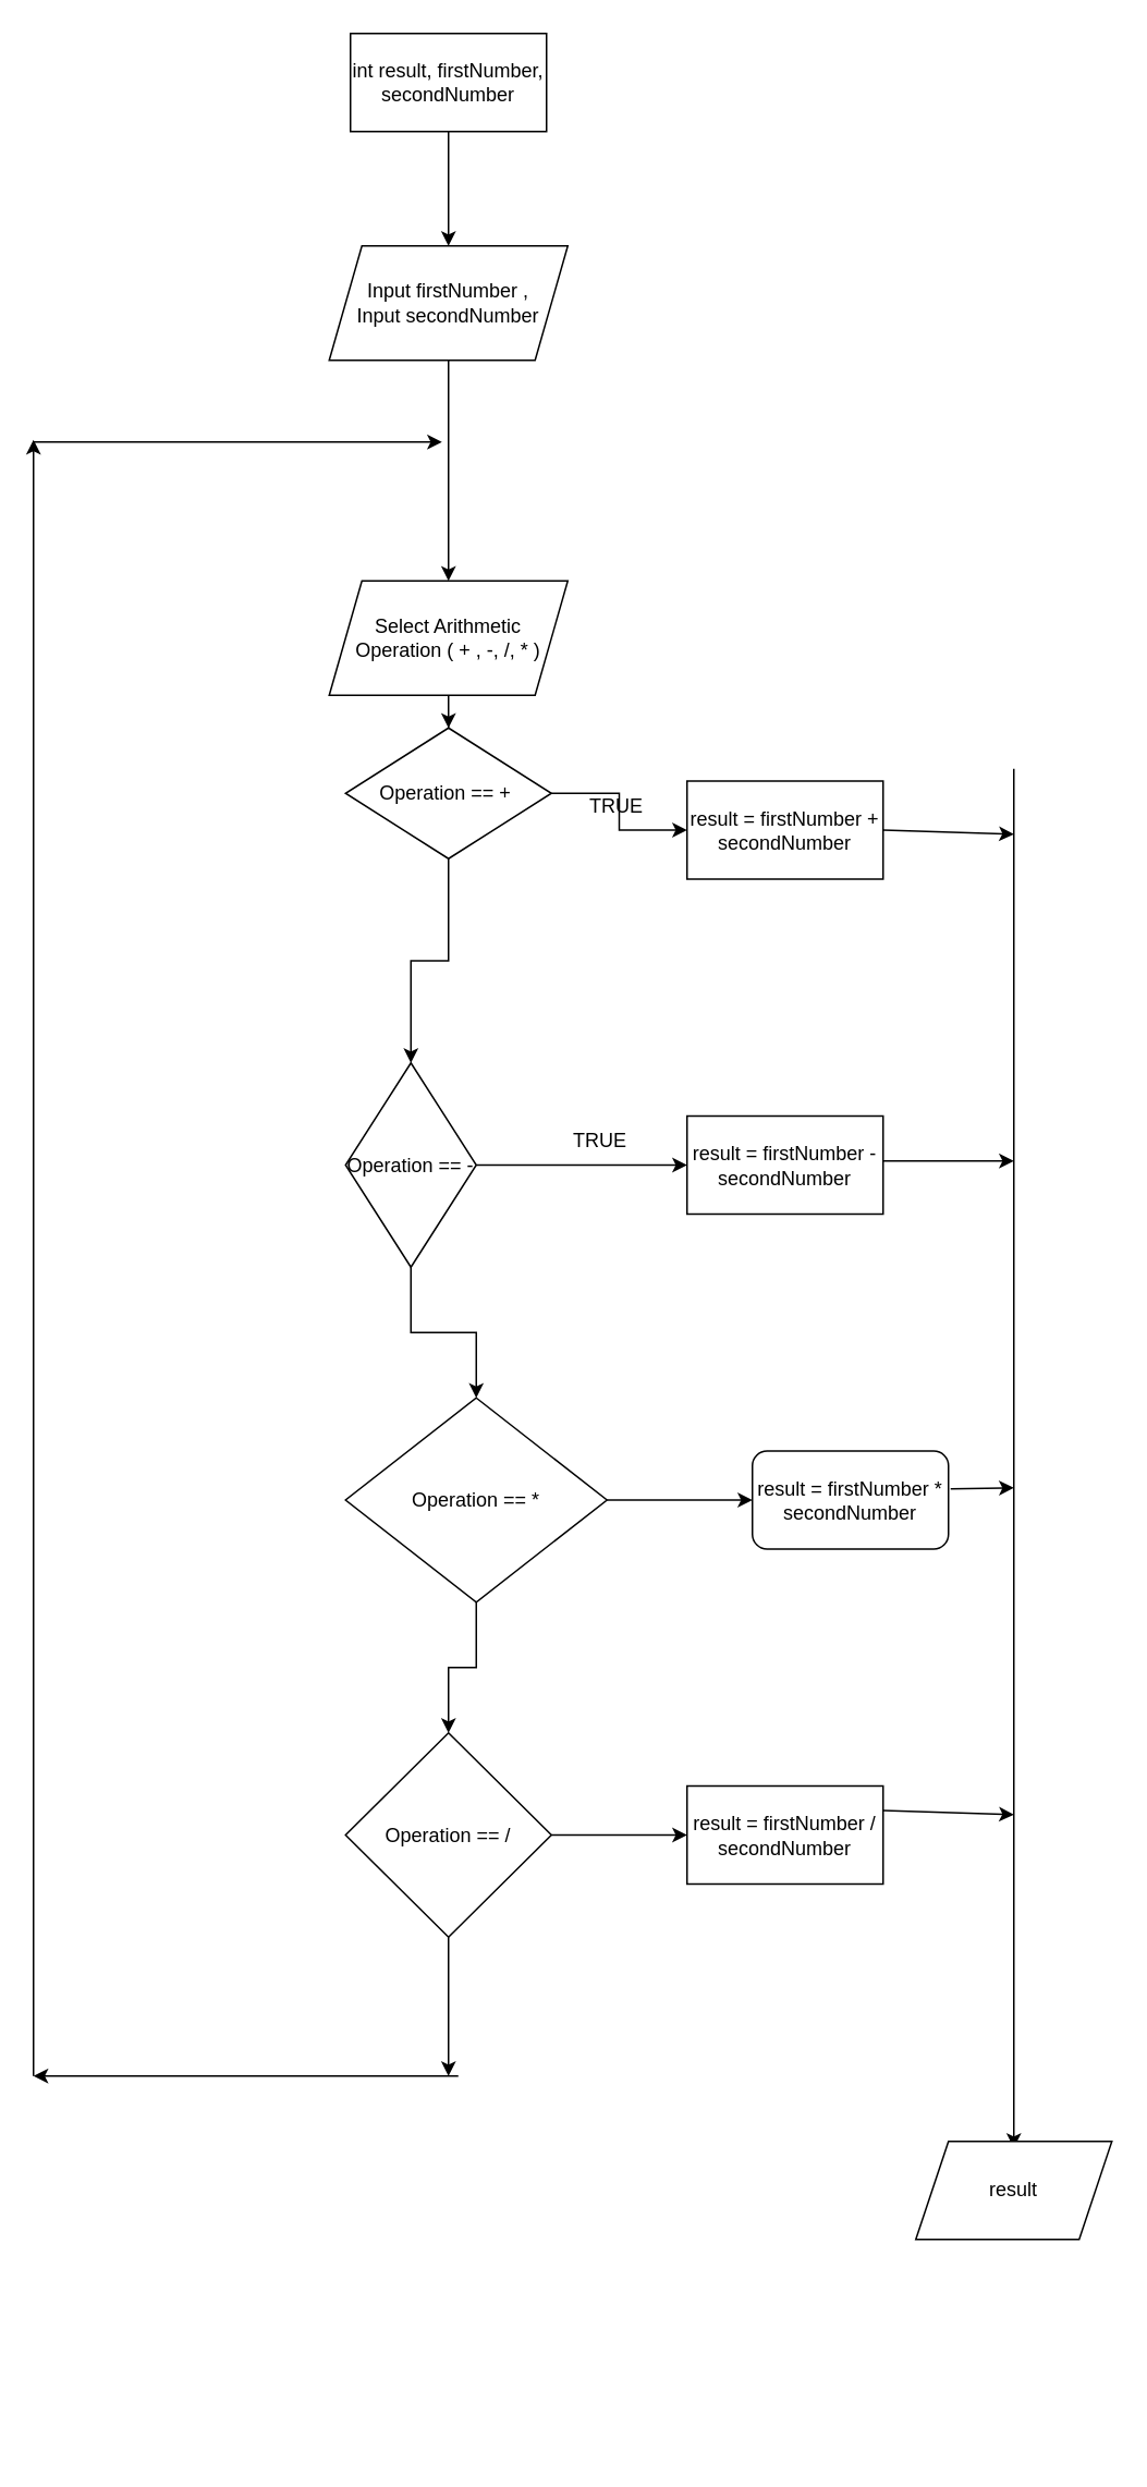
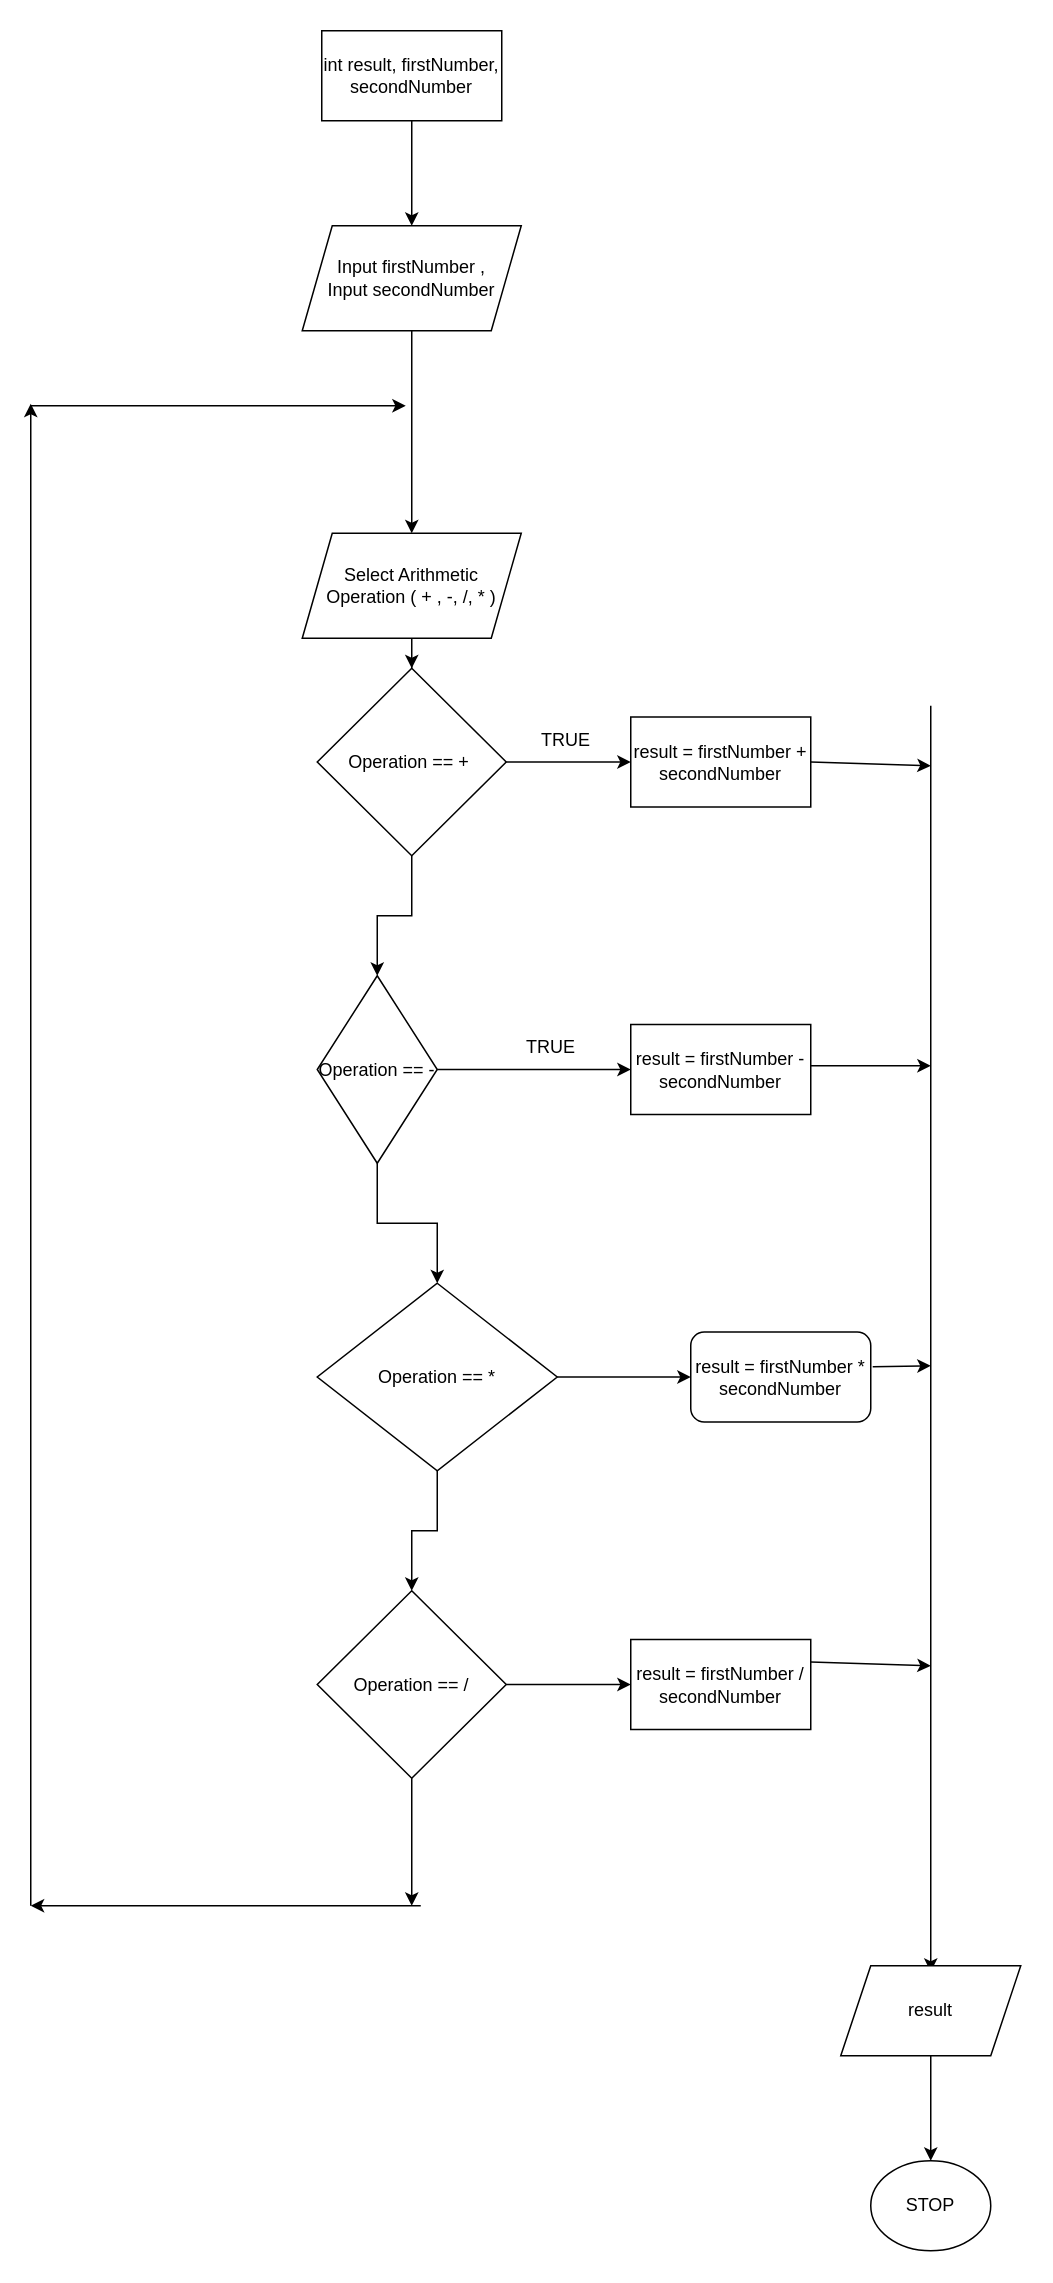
  <mxCell id="0" />
  <mxCell id="1" parent="0" />
  <mxCell id="2" value="" style="edgeStyle=orthogonalEdgeStyle;rounded=0;orthogonalLoop=1;jettySize=auto;html=1;" edge="1" parent="1" source="3" target="5"><mxGeometry relative="1" as="geometry" /></mxCell>
  <mxCell id="3" value="Input firstNumber ,&lt;br&gt;Input secondNumber" style="shape=parallelogram;perimeter=parallelogramPerimeter;whiteSpace=wrap;html=1;fixedSize=1;" vertex="1" parent="1"><mxGeometry x="201" y="150" width="146" height="70" as="geometry" /></mxCell>
  <mxCell id="4" value="" style="edgeStyle=orthogonalEdgeStyle;rounded=0;orthogonalLoop=1;jettySize=auto;html=1;" edge="1" parent="1" source="5" target="8"><mxGeometry relative="1" as="geometry" /></mxCell>
  <mxCell id="5" value="Select Arithmetic Operation ( + , -, /, * )" style="shape=parallelogram;perimeter=parallelogramPerimeter;whiteSpace=wrap;html=1;fixedSize=1;" vertex="1" parent="1"><mxGeometry x="201" y="355" width="146" height="70" as="geometry" /></mxCell>
  <mxCell id="6" value="" style="edgeStyle=orthogonalEdgeStyle;rounded=0;orthogonalLoop=1;jettySize=auto;html=1;" edge="1" parent="1" source="8" target="9"><mxGeometry relative="1" as="geometry" /></mxCell>
  <mxCell id="7" value="" style="edgeStyle=orthogonalEdgeStyle;rounded=0;orthogonalLoop=1;jettySize=auto;html=1;" edge="1" parent="1" source="8" target="15"><mxGeometry relative="1" as="geometry" /></mxCell>
- <mxCell id="8" value="Operation == +&amp;nbsp;" style="rhombus;whiteSpace=wrap;html=1;" vertex="1" parent="1"><mxGeometry x="211" y="445" width="126" height="80" as="geometry" /></mxCell>
+ <mxCell id="8" value="Operation == +&amp;nbsp;" style="rhombus;whiteSpace=wrap;html=1;" vertex="1" parent="1"><mxGeometry x="211" y="445" width="126" height="125" as="geometry" /></mxCell>
  <mxCell id="9" value="result = firstNumber + secondNumber" style="whiteSpace=wrap;html=1;" vertex="1" parent="1"><mxGeometry x="420" y="477.5" width="120" height="60" as="geometry" /></mxCell>
  <mxCell id="10" value="" style="edgeStyle=orthogonalEdgeStyle;rounded=0;orthogonalLoop=1;jettySize=auto;html=1;" edge="1" parent="1" source="11" target="3"><mxGeometry relative="1" as="geometry" /></mxCell>
  <mxCell id="11" value="int result, firstNumber, secondNumber" style="whiteSpace=wrap;html=1;" vertex="1" parent="1"><mxGeometry x="214" y="20" width="120" height="60" as="geometry" /></mxCell>
  <mxCell id="12" value="TRUE" style="text;html=1;strokeColor=none;fillColor=none;align=center;verticalAlign=middle;whiteSpace=wrap;rounded=0;" vertex="1" parent="1"><mxGeometry x="347" y="478" width="60" height="30" as="geometry" /></mxCell>
  <mxCell id="13" value="" style="edgeStyle=orthogonalEdgeStyle;rounded=0;orthogonalLoop=1;jettySize=auto;html=1;" edge="1" parent="1" source="15" target="16"><mxGeometry relative="1" as="geometry" /></mxCell>
  <mxCell id="14" value="" style="edgeStyle=orthogonalEdgeStyle;rounded=0;orthogonalLoop=1;jettySize=auto;html=1;" edge="1" parent="1" source="15" target="20"><mxGeometry relative="1" as="geometry" /></mxCell>
  <mxCell id="15" value="Operation == -" style="rhombus;whiteSpace=wrap;html=1;" vertex="1" parent="1"><mxGeometry x="211" y="650" width="80" height="125" as="geometry" /></mxCell>
  <mxCell id="16" value="result = firstNumber - secondNumber" style="whiteSpace=wrap;html=1;" vertex="1" parent="1"><mxGeometry x="420" y="682.5" width="120" height="60" as="geometry" /></mxCell>
  <mxCell id="17" value="TRUE" style="text;html=1;strokeColor=none;fillColor=none;align=center;verticalAlign=middle;whiteSpace=wrap;rounded=0;" vertex="1" parent="1"><mxGeometry x="337" y="683" width="60" height="30" as="geometry" /></mxCell>
  <mxCell id="18" value="" style="edgeStyle=orthogonalEdgeStyle;rounded=0;orthogonalLoop=1;jettySize=auto;html=1;" edge="1" parent="1" source="20" target="21"><mxGeometry relative="1" as="geometry" /></mxCell>
  <mxCell id="19" value="" style="edgeStyle=orthogonalEdgeStyle;rounded=0;orthogonalLoop=1;jettySize=auto;html=1;" edge="1" parent="1" source="20" target="24"><mxGeometry relative="1" as="geometry" /></mxCell>
  <mxCell id="20" value="Operation == *" style="rhombus;whiteSpace=wrap;html=1;" vertex="1" parent="1"><mxGeometry x="211" y="855" width="160" height="125" as="geometry" /></mxCell>
  <mxCell id="21" value="result = firstNumber * secondNumber" style="rounded=1;whiteSpace=wrap;html=1;" vertex="1" parent="1"><mxGeometry x="460" y="887.5" width="120" height="60" as="geometry" /></mxCell>
  <mxCell id="22" value="" style="edgeStyle=orthogonalEdgeStyle;rounded=0;orthogonalLoop=1;jettySize=auto;html=1;" edge="1" parent="1" source="24" target="25"><mxGeometry relative="1" as="geometry" /></mxCell>
  <mxCell id="23" style="edgeStyle=orthogonalEdgeStyle;rounded=0;orthogonalLoop=1;jettySize=auto;html=1;" edge="1" parent="1" source="24"><mxGeometry relative="1" as="geometry"><mxPoint x="274" y="1270" as="targetPoint" /></mxGeometry></mxCell>
  <mxCell id="24" value="Operation == /" style="rhombus;whiteSpace=wrap;html=1;" vertex="1" parent="1"><mxGeometry x="211" y="1060" width="126" height="125" as="geometry" /></mxCell>
  <mxCell id="25" value="result = firstNumber / secondNumber" style="whiteSpace=wrap;html=1;" vertex="1" parent="1"><mxGeometry x="420" y="1092.5" width="120" height="60" as="geometry" /></mxCell>
  <mxCell id="26" value="" style="endArrow=classic;html=1;rounded=0;" edge="1" parent="1"><mxGeometry width="50" height="50" relative="1" as="geometry"><mxPoint x="280" y="1270" as="sourcePoint" /><mxPoint x="20" y="1270" as="targetPoint" /></mxGeometry></mxCell>
  <mxCell id="27" value="" style="endArrow=classic;html=1;rounded=0;" edge="1" parent="1"><mxGeometry width="50" height="50" relative="1" as="geometry"><mxPoint x="20" y="1270" as="sourcePoint" /><mxPoint x="20" y="268.667" as="targetPoint" /></mxGeometry></mxCell>
  <mxCell id="28" value="" style="endArrow=classic;html=1;rounded=0;" edge="1" parent="1"><mxGeometry width="50" height="50" relative="1" as="geometry"><mxPoint x="20" y="270" as="sourcePoint" /><mxPoint x="270" y="270" as="targetPoint" /></mxGeometry></mxCell>
  <mxCell id="29" value="" style="endArrow=classic;html=1;rounded=0;" edge="1" parent="1"><mxGeometry width="50" height="50" relative="1" as="geometry"><mxPoint x="620" y="470" as="sourcePoint" /><mxPoint x="620" y="1314" as="targetPoint" /></mxGeometry></mxCell>
  <mxCell id="30" value="" style="endArrow=classic;html=1;rounded=0;exitX=1;exitY=0.5;exitDx=0;exitDy=0;" edge="1" parent="1" source="9"><mxGeometry width="50" height="50" relative="1" as="geometry"><mxPoint x="550" y="532.5" as="sourcePoint" /><mxPoint x="620" y="510" as="targetPoint" /></mxGeometry></mxCell>
  <mxCell id="31" value="" style="endArrow=classic;html=1;rounded=0;" edge="1" parent="1"><mxGeometry width="50" height="50" relative="1" as="geometry"><mxPoint x="540" y="710" as="sourcePoint" /><mxPoint x="620" y="710" as="targetPoint" /></mxGeometry></mxCell>
  <mxCell id="32" value="" style="endArrow=classic;html=1;rounded=0;exitX=1.011;exitY=0.386;exitDx=0;exitDy=0;exitPerimeter=0;" edge="1" parent="1" source="21"><mxGeometry width="50" height="50" relative="1" as="geometry"><mxPoint x="550" y="937.5" as="sourcePoint" /><mxPoint x="620" y="910" as="targetPoint" /></mxGeometry></mxCell>
  <mxCell id="33" value="" style="endArrow=classic;html=1;rounded=0;exitX=1;exitY=0.25;exitDx=0;exitDy=0;" edge="1" parent="1" source="25"><mxGeometry width="50" height="50" relative="1" as="geometry"><mxPoint x="550" y="1130" as="sourcePoint" /><mxPoint x="620" y="1110" as="targetPoint" /></mxGeometry></mxCell>
+ <mxCell id="34" value="" style="edgeStyle=orthogonalEdgeStyle;rounded=0;orthogonalLoop=1;jettySize=auto;html=1;" edge="1" parent="1" source="35" target="36"><mxGeometry relative="1" as="geometry" /></mxCell>
  <mxCell id="35" value="result" style="shape=parallelogram;perimeter=parallelogramPerimeter;whiteSpace=wrap;html=1;fixedSize=1;" vertex="1" parent="1"><mxGeometry x="560" y="1310" width="120" height="60" as="geometry" /></mxCell>
+ <mxCell id="36" value="STOP" style="ellipse;whiteSpace=wrap;html=1;" vertex="1" parent="1"><mxGeometry x="580" y="1440" width="80" height="60" as="geometry" /></mxCell>
